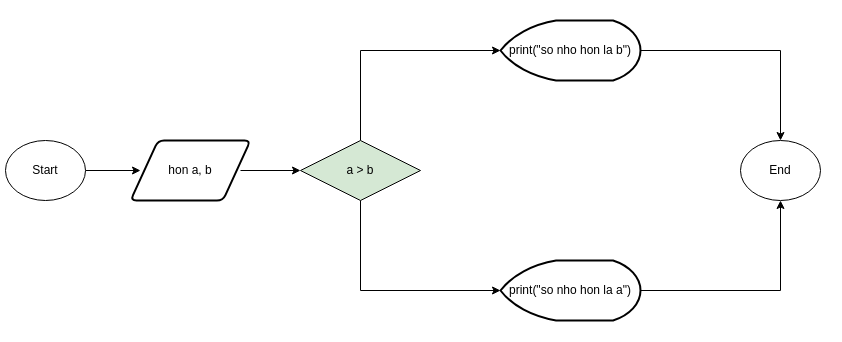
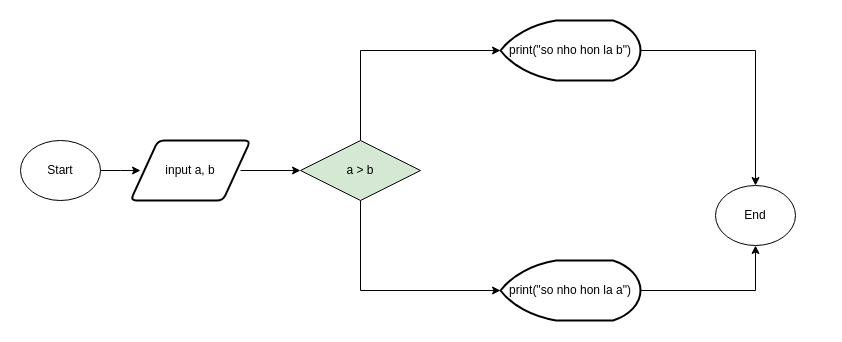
  <mxCell id="0" />
  <mxCell id="1" parent="0" />
  <mxCell id="2" style="edgeStyle=orthogonalEdgeStyle;rounded=0;orthogonalLoop=1;jettySize=auto;html=1;exitX=1;exitY=0.5;exitDx=0;exitDy=0;" parent="1" source="3" edge="1"><mxGeometry relative="1" as="geometry"><mxPoint x="140" y="170" as="targetPoint" /></mxGeometry></mxCell>
- <mxCell id="3" value="Start" style="ellipse;whiteSpace=wrap;html=1;" parent="1" vertex="1"><mxGeometry x="5" y="140" width="80" height="60" as="geometry" /></mxCell>
+ <mxCell id="3" value="Start" style="ellipse;whiteSpace=wrap;html=1;" parent="1" vertex="1"><mxGeometry x="20" y="140" width="80" height="60" as="geometry" /></mxCell>
  <mxCell id="4" style="edgeStyle=orthogonalEdgeStyle;rounded=0;orthogonalLoop=1;jettySize=auto;html=1;exitX=1;exitY=0.5;exitDx=0;exitDy=0;" parent="1" edge="1"><mxGeometry relative="1" as="geometry"><mxPoint x="300" y="170" as="targetPoint" /><mxPoint x="240" y="170" as="sourcePoint" /></mxGeometry></mxCell>
  <mxCell id="5" value="" style="edgeStyle=orthogonalEdgeStyle;rounded=0;orthogonalLoop=1;jettySize=auto;html=1;" parent="1" source="7" edge="1"><mxGeometry relative="1" as="geometry"><mxPoint x="500" y="50" as="targetPoint" /><Array as="points"><mxPoint x="360" y="50" /></Array></mxGeometry></mxCell>
  <mxCell id="6" style="edgeStyle=orthogonalEdgeStyle;rounded=0;orthogonalLoop=1;jettySize=auto;html=1;entryX=0;entryY=0.5;entryDx=0;entryDy=0;entryPerimeter=0;" parent="1" source="7" target="13" edge="1"><mxGeometry relative="1" as="geometry"><mxPoint x="360" y="290" as="targetPoint" /><Array as="points"><mxPoint x="360" y="290" /></Array></mxGeometry></mxCell>
  <mxCell id="7" value="a &amp;gt; b" style="rhombus;whiteSpace=wrap;html=1;fillColor=#d5e8d4;" parent="1" vertex="1"><mxGeometry x="300" y="140" width="120" height="60" as="geometry" /></mxCell>
- <mxCell id="8" value="hon a, b" style="shape=parallelogram;html=1;strokeWidth=2;perimeter=parallelogramPerimeter;whiteSpace=wrap;rounded=1;arcSize=12;size=0.23;" parent="1" vertex="1"><mxGeometry x="130" y="140" width="120" height="60" as="geometry" /></mxCell>
- <mxCell id="9" value="End" style="ellipse;whiteSpace=wrap;html=1;" parent="1" vertex="1"><mxGeometry x="740" y="140" width="80" height="60" as="geometry" /></mxCell>
+ <mxCell id="8" value="input a, b" style="shape=parallelogram;html=1;strokeWidth=2;perimeter=parallelogramPerimeter;whiteSpace=wrap;rounded=1;arcSize=12;size=0.23;" parent="1" vertex="1"><mxGeometry x="130" y="140" width="120" height="60" as="geometry" /></mxCell>
+ <mxCell id="9" value="End" style="ellipse;whiteSpace=wrap;html=1;" parent="1" vertex="1"><mxGeometry x="715" y="185" width="80" height="60" as="geometry" /></mxCell>
  <mxCell id="10" style="edgeStyle=orthogonalEdgeStyle;rounded=0;orthogonalLoop=1;jettySize=auto;html=1;entryX=0.5;entryY=0;entryDx=0;entryDy=0;" parent="1" source="11" target="9" edge="1"><mxGeometry relative="1" as="geometry"><mxPoint x="780" y="50" as="targetPoint" /></mxGeometry></mxCell>
  <mxCell id="11" value="print(&quot;so nho hon la b&quot;)" style="strokeWidth=2;html=1;shape=mxgraph.flowchart.display;whiteSpace=wrap;" parent="1" vertex="1"><mxGeometry x="500" y="20" width="140" height="60" as="geometry" /></mxCell>
  <mxCell id="12" style="edgeStyle=orthogonalEdgeStyle;rounded=0;orthogonalLoop=1;jettySize=auto;html=1;exitX=1;exitY=0.5;exitDx=0;exitDy=0;exitPerimeter=0;entryX=0.5;entryY=1;entryDx=0;entryDy=0;" parent="1" source="13" target="9" edge="1"><mxGeometry relative="1" as="geometry"><mxPoint x="780" y="290" as="targetPoint" /></mxGeometry></mxCell>
  <mxCell id="13" value="print(&quot;so nho hon la a&quot;)" style="strokeWidth=2;html=1;shape=mxgraph.flowchart.display;whiteSpace=wrap;" parent="1" vertex="1"><mxGeometry x="500" y="260" width="140" height="60" as="geometry" /></mxCell>
